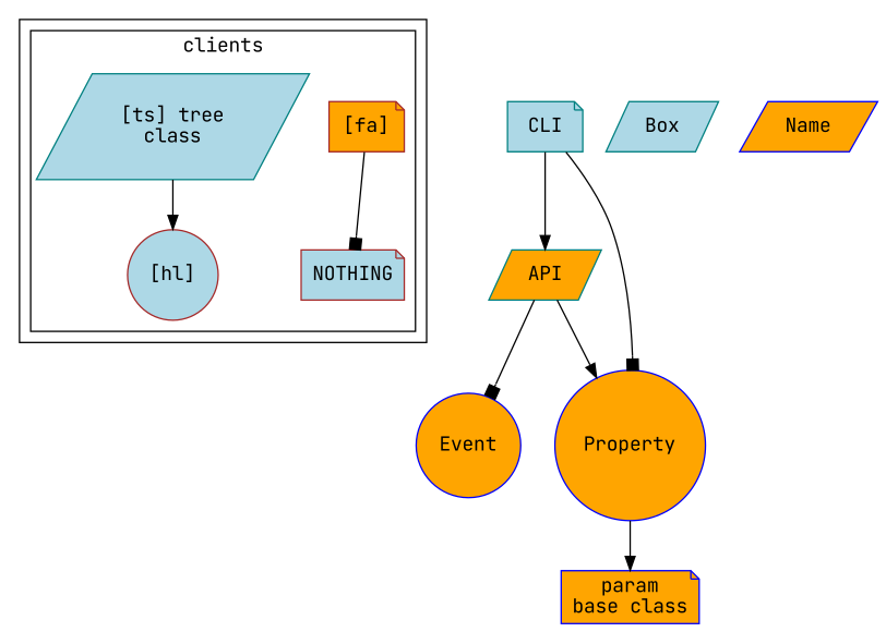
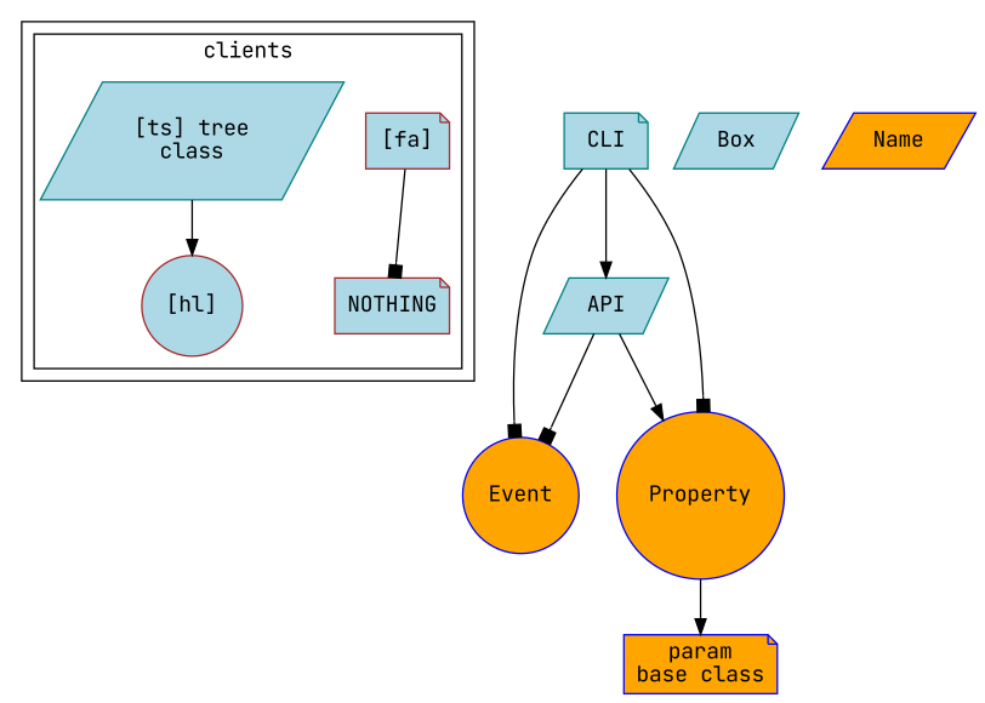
  digraph {
    fontname="JetBrains Mono"
    node [color=teal fillcolor=orange fontname="JetBrains Mono" shape=note style=filled]
    edge [arrowhead=box fontname="JetBrains Mono"]
-   n1 [color=brown label="[fa]"]
+   n1 [color=brown fillcolor=lightblue label="[fa]"]
    NOTHING [color=brown fillcolor=lightblue]
    n3 [color=brown fillcolor=lightblue label="[hl]" shape=circle]
    n4 [fillcolor=lightblue label="[ts] tree\nclass" shape=parallelogram]
-   API [shape=parallelogram]
+   API [fillcolor=lightblue shape=parallelogram]
    Event [color=blue shape=circle]
    Property [color=blue shape=circle]
    n8 [color=blue label="param\nbase class"]
    Box [fillcolor=lightblue shape=parallelogram]
    CLI [fillcolor=lightblue]
    Name [color=blue shape=parallelogram]
    subgraph cluster_1 {
      subgraph cluster_2 {
        label=clients
        n1
        NOTHING
        n3
        n4
      }
    }
    n1 -> NOTHING
    n4 -> n3 [arrowhead=normal]
    API -> Event
    API -> Property [arrowhead=normal]
    Property -> n8 [arrowhead=normal]
    CLI -> API [arrowhead=normal]
+   CLI -> Event
    CLI -> Property
  }
